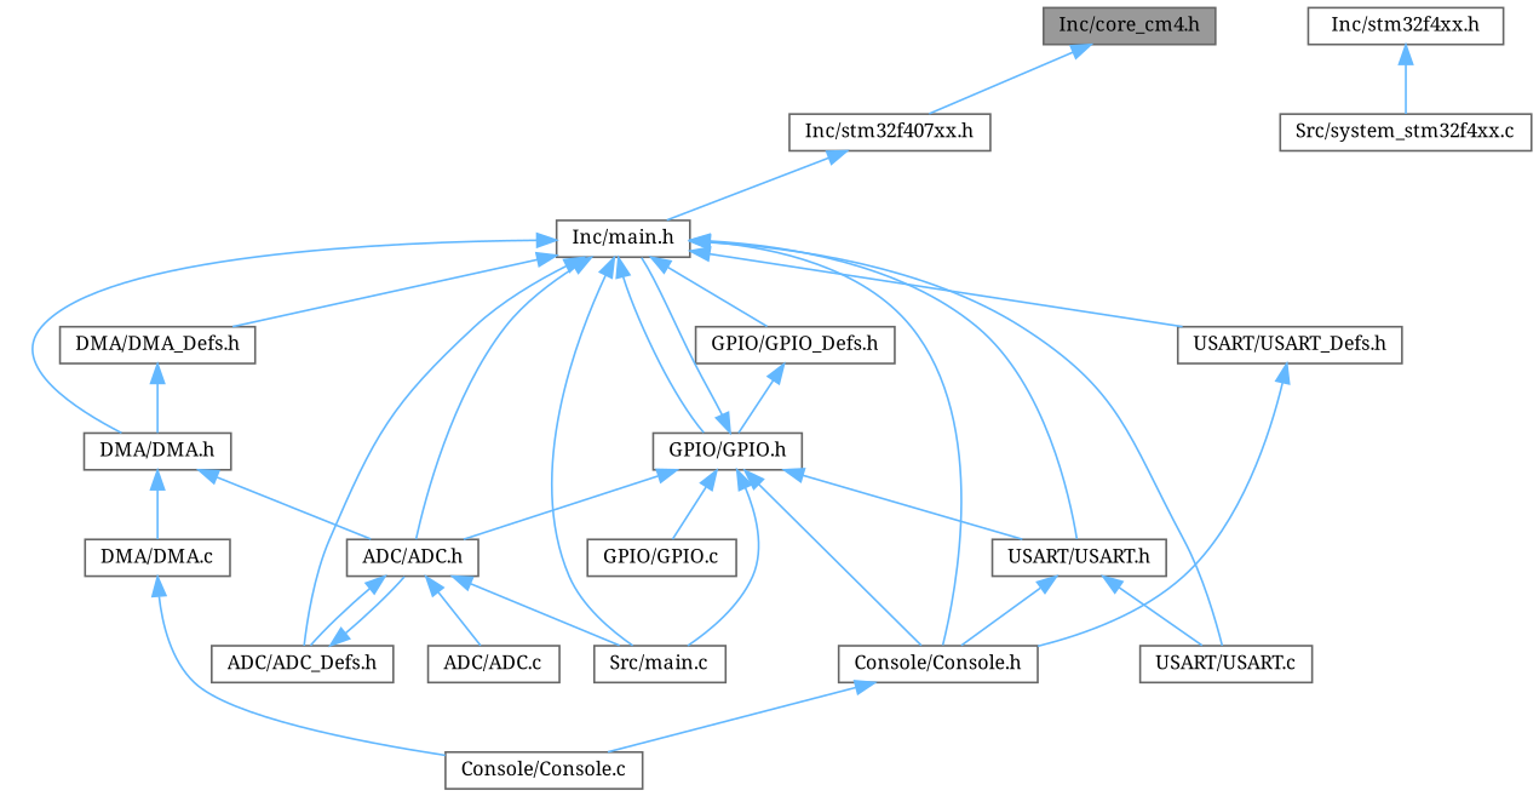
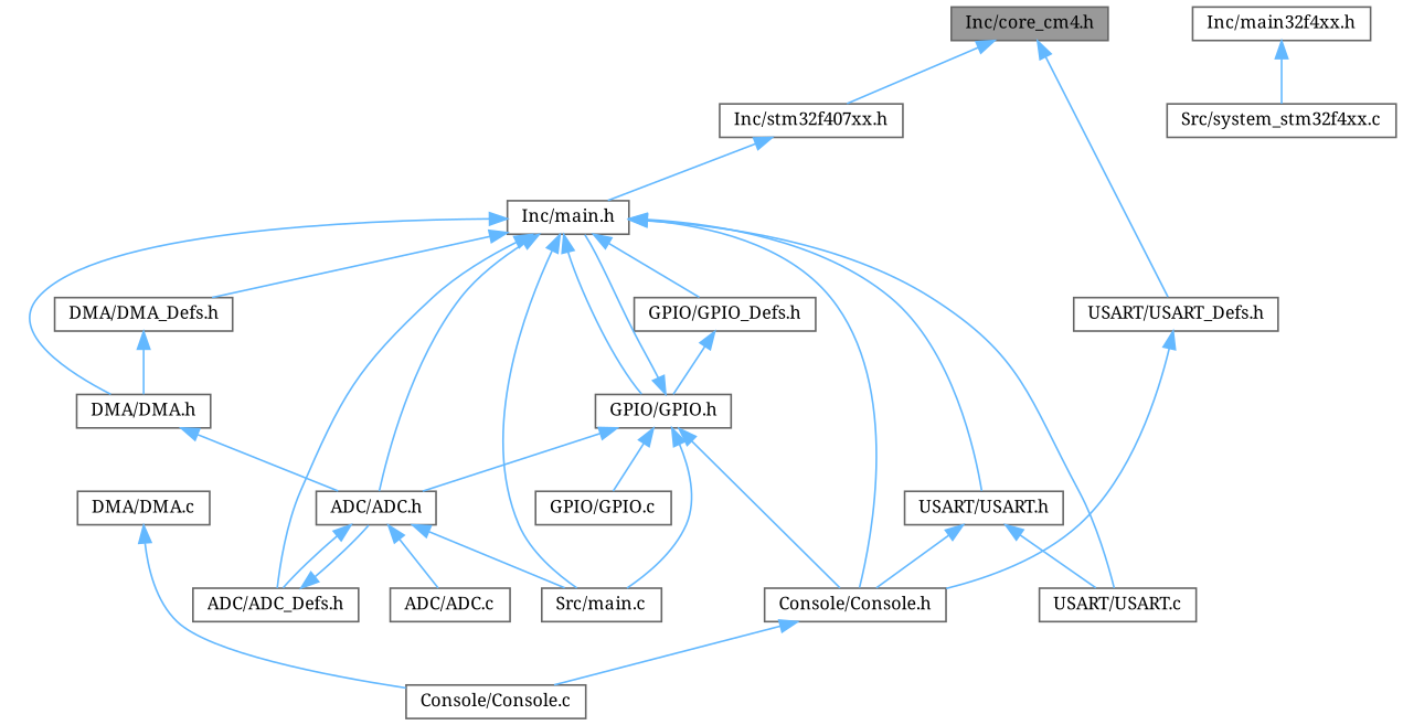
  digraph {
    fontname="Noto Serif"
    node [color=grey40 fillcolor=white fontname="Noto Serif" fontsize=10 shape=box style=filled]
    edge [color=steelblue1 dir=back fontname="Noto Serif" fontsize=10 labelfontname=Helvetica labelfontsize=10 style=solid]
    n1 [color=gray40 fillcolor=grey60 fontcolor=black height=0.2 label="Inc/core_cm4.h" width=0.4]
    n2 [height=0.2 label="Inc/stm32f407xx.h" width=0.4]
    n3 [height=0.2 label="Inc/main.h" width=0.4]
    n4 [height=0.2 label="ADC/ADC.h" width=0.4]
    n5 [height=0.2 label="ADC/ADC_Defs.h" width=0.4]
    n6 [height=0.2 label="Src/main.c" width=0.4]
    n7 [height=0.2 label="Console/Console.h" width=0.4]
    n8 [height=0.2 label="DMA/DMA.h" width=0.4]
    n9 [height=0.2 label="DMA/DMA_Defs.h" width=0.4]
    n10 [height=0.2 label="GPIO/GPIO.h" width=0.4]
    n11 [height=0.2 label="USART/USART.h" width=0.4]
    n12 [height=0.2 label="USART/USART.c" width=0.4]
    n13 [height=0.2 label="GPIO/GPIO_Defs.h" width=0.4]
    n14 [height=0.2 label="USART/USART_Defs.h" width=0.4]
-   n15 [height=0.2 label="Inc/stm32f4xx.h" width=0.4]
+   n15 [height=0.2 label="Inc/main32f4xx.h" width=0.4]
    n16 [height=0.2 label="Src/system_stm32f4xx.c" width=0.4]
    n17 [height=0.2 label="ADC/ADC.c" width=0.4]
    n18 [height=0.2 label="Console/Console.c" width=0.4]
    n19 [height=0.2 label="DMA/DMA.c" width=0.4]
    n20 [height=0.2 label="GPIO/GPIO.c" width=0.4]
    n1 -> n2
    n2 -> n3
    n3 -> n4
    n3 -> n5
    n3 -> n6
    n3 -> n7
    n3 -> n8
    n3 -> n9
    n3 -> n10
    n3 -> n11
    n3 -> n12
    n3 -> n13
-   n3 -> n14
+   n1 -> n14
    n4 -> n5
    n4 -> n6
    n4 -> n17
    n5 -> n4
    n7 -> n18
    n8 -> n4
-   n8 -> n19
    n9 -> n8
    n10 -> n3
    n10 -> n4
    n10 -> n6
    n10 -> n7
-   n10 -> n11
    n10 -> n20
    n11 -> n7
    n11 -> n12
    n13 -> n10
    n14 -> n7
    n15 -> n16
    n19 -> n18
  }
